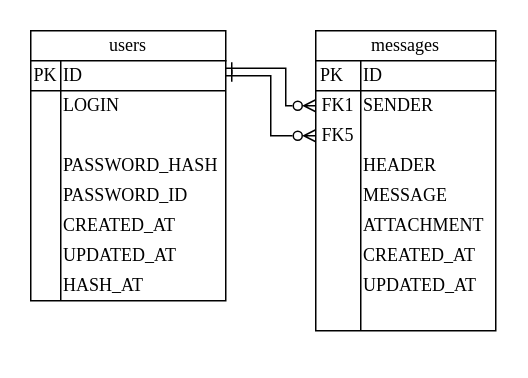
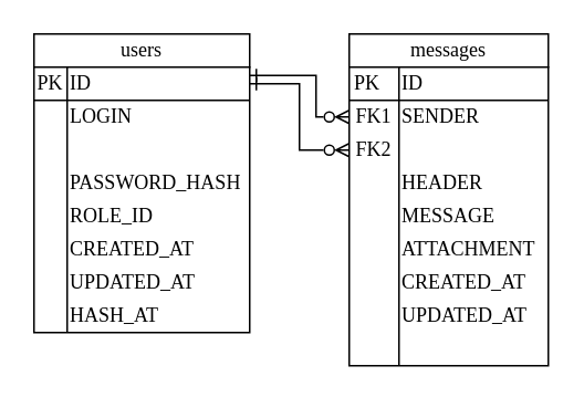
  <mxCell id="0" />
  <mxCell id="1" parent="0" />
  <mxCell id="2" value="" style="group" parent="1" vertex="1" connectable="0"><mxGeometry x="210" y="20" width="120" height="210" as="geometry" /></mxCell>
  <mxCell id="3" value="" style="rounded=0;whiteSpace=wrap;html=1;fontFamily=Times New Roman;" parent="2" vertex="1"><mxGeometry width="120" height="20" as="geometry" /></mxCell>
  <mxCell id="4" value="" style="shape=internalStorage;whiteSpace=wrap;html=1;backgroundOutline=1;fontFamily=Times New Roman;dx=30;dy=20;" parent="2" vertex="1"><mxGeometry y="20" width="120" height="180" as="geometry" /></mxCell>
  <mxCell id="5" value="messages" style="text;html=1;align=center;verticalAlign=middle;whiteSpace=wrap;rounded=0;fontFamily=Times New Roman;" parent="2" vertex="1"><mxGeometry width="120" height="20" as="geometry" /></mxCell>
  <mxCell id="6" value="PK" style="text;html=1;align=center;verticalAlign=middle;whiteSpace=wrap;rounded=0;fontFamily=Times New Roman;" parent="2" vertex="1"><mxGeometry y="20" width="22.222" height="20" as="geometry" /></mxCell>
  <mxCell id="7" value="ID" style="text;html=1;align=left;verticalAlign=middle;whiteSpace=wrap;rounded=0;fontFamily=Times New Roman;" parent="2" vertex="1"><mxGeometry x="30" y="20" width="70" height="20" as="geometry" /></mxCell>
  <mxCell id="8" value="SENDER" style="text;html=1;align=left;verticalAlign=middle;whiteSpace=wrap;rounded=0;fontFamily=Times New Roman;" parent="2" vertex="1"><mxGeometry x="30" y="40" width="70" height="20" as="geometry" /></mxCell>
  <mxCell id="9" value="FK1" style="text;html=1;align=center;verticalAlign=middle;whiteSpace=wrap;rounded=0;fontFamily=Times New Roman;" parent="2" vertex="1"><mxGeometry y="40" width="30" height="20" as="geometry" /></mxCell>
  <mxCell id="10" value="MESSAGE" style="text;html=1;align=left;verticalAlign=middle;whiteSpace=wrap;rounded=0;fontFamily=Times New Roman;" parent="2" vertex="1"><mxGeometry x="30" y="100" width="70" height="20" as="geometry" /></mxCell>
  <mxCell id="11" value="HEADER" style="text;html=1;align=left;verticalAlign=middle;whiteSpace=wrap;rounded=0;fontFamily=Times New Roman;" parent="2" vertex="1"><mxGeometry x="30" y="80" width="70" height="20" as="geometry" /></mxCell>
  <mxCell id="12" value="ATTACHMENT" style="text;html=1;align=left;verticalAlign=middle;whiteSpace=wrap;rounded=0;fontFamily=Times New Roman;" parent="2" vertex="1"><mxGeometry x="30" y="120" width="70" height="20" as="geometry" /></mxCell>
  <mxCell id="13" value="CREATED_AT" style="text;html=1;align=left;verticalAlign=middle;whiteSpace=wrap;rounded=0;fontFamily=Times New Roman;" parent="2" vertex="1"><mxGeometry x="30" y="140" width="70" height="20" as="geometry" /></mxCell>
  <mxCell id="14" value="UPDATED_AT" style="text;html=1;align=left;verticalAlign=middle;whiteSpace=wrap;rounded=0;fontFamily=Times New Roman;" parent="2" vertex="1"><mxGeometry x="30" y="160" width="70" height="20" as="geometry" /></mxCell>
- <mxCell id="15" value="FK5" style="text;html=1;align=center;verticalAlign=middle;whiteSpace=wrap;rounded=0;fontFamily=Times New Roman;" parent="2" vertex="1"><mxGeometry y="60" width="30" height="20" as="geometry" /></mxCell>
+ <mxCell id="15" value="FK2" style="text;html=1;align=center;verticalAlign=middle;whiteSpace=wrap;rounded=0;fontFamily=Times New Roman;" parent="2" vertex="1"><mxGeometry y="60" width="30" height="20" as="geometry" /></mxCell>
  <mxCell id="16" style="edgeStyle=orthogonalEdgeStyle;rounded=0;orthogonalLoop=1;jettySize=auto;html=1;exitX=1;exitY=0.25;exitDx=0;exitDy=0;entryX=0;entryY=0.5;entryDx=0;entryDy=0;fontFamily=Times New Roman;fontSize=12;fontColor=default;startArrow=ERone;startFill=0;endArrow=ERzeroToMany;endFill=0;" parent="1" source="23" target="9" edge="1"><mxGeometry relative="1" as="geometry"><Array as="points"><mxPoint x="190" y="45" /><mxPoint x="190" y="70" /></Array></mxGeometry></mxCell>
  <mxCell id="17" style="edgeStyle=orthogonalEdgeStyle;rounded=0;orthogonalLoop=1;jettySize=auto;html=1;exitX=1;exitY=0.5;exitDx=0;exitDy=0;entryX=0;entryY=0.5;entryDx=0;entryDy=0;fontFamily=Times New Roman;fontSize=12;fontColor=default;startArrow=ERone;startFill=0;endArrow=ERzeroToMany;endFill=0;" parent="1" source="23" edge="1"><mxGeometry relative="1" as="geometry"><Array as="points"><mxPoint x="180" y="50" /><mxPoint x="180" y="90" /></Array><mxPoint x="210" y="90" as="targetPoint" /></mxGeometry></mxCell>
  <mxCell id="18" value="" style="group" parent="1" vertex="1" connectable="0"><mxGeometry x="20" y="20" width="130" height="180" as="geometry" /></mxCell>
  <mxCell id="19" value="" style="rounded=0;whiteSpace=wrap;html=1;fontFamily=Times New Roman;" parent="18" vertex="1"><mxGeometry width="130" height="20" as="geometry" /></mxCell>
  <mxCell id="20" value="" style="shape=internalStorage;whiteSpace=wrap;html=1;backgroundOutline=1;fontFamily=Times New Roman;" parent="18" vertex="1"><mxGeometry y="20" width="130" height="160" as="geometry" /></mxCell>
  <mxCell id="21" value="users" style="text;html=1;align=center;verticalAlign=middle;whiteSpace=wrap;rounded=0;fontFamily=Times New Roman;" parent="18" vertex="1"><mxGeometry width="130" height="20" as="geometry" /></mxCell>
  <mxCell id="22" value="PK" style="text;html=1;align=center;verticalAlign=middle;whiteSpace=wrap;rounded=0;fontFamily=Times New Roman;" parent="18" vertex="1"><mxGeometry y="20" width="20" height="20" as="geometry" /></mxCell>
  <mxCell id="23" value="ID" style="text;html=1;align=left;verticalAlign=middle;whiteSpace=wrap;rounded=0;fontFamily=Times New Roman;" parent="18" vertex="1"><mxGeometry x="20" y="20" width="110" height="20" as="geometry" /></mxCell>
  <mxCell id="24" value="LOGIN" style="text;html=1;align=left;verticalAlign=middle;whiteSpace=wrap;rounded=0;fontFamily=Times New Roman;" parent="18" vertex="1"><mxGeometry x="20" y="40" width="100" height="20" as="geometry" /></mxCell>
  <mxCell id="25" value="PASSWORD_HASH" style="text;html=1;align=left;verticalAlign=middle;whiteSpace=wrap;rounded=0;fontFamily=Times New Roman;" parent="18" vertex="1"><mxGeometry x="20" y="80" width="100" height="20" as="geometry" /></mxCell>
- <mxCell id="26" value="PASSWORD_ID" style="text;html=1;align=left;verticalAlign=middle;whiteSpace=wrap;rounded=0;fontFamily=Times New Roman;" parent="18" vertex="1"><mxGeometry x="20" y="100" width="100" height="20" as="geometry" /></mxCell>
+ <mxCell id="26" value="ROLE_ID" style="text;html=1;align=left;verticalAlign=middle;whiteSpace=wrap;rounded=0;fontFamily=Times New Roman;" parent="18" vertex="1"><mxGeometry x="20" y="100" width="100" height="20" as="geometry" /></mxCell>
  <mxCell id="27" value="CREATED_AT" style="text;html=1;align=left;verticalAlign=middle;whiteSpace=wrap;rounded=0;fontFamily=Times New Roman;" parent="18" vertex="1"><mxGeometry x="20" y="120" width="100" height="20" as="geometry" /></mxCell>
  <mxCell id="28" value="UPDATED_AT" style="text;html=1;align=left;verticalAlign=middle;whiteSpace=wrap;rounded=0;fontFamily=Times New Roman;" parent="18" vertex="1"><mxGeometry x="20" y="140" width="100" height="20" as="geometry" /></mxCell>
  <mxCell id="29" value="HASH_AT" style="text;html=1;align=left;verticalAlign=middle;whiteSpace=wrap;rounded=0;fontFamily=Times New Roman;" parent="18" vertex="1"><mxGeometry x="20" y="160" width="100" height="20" as="geometry" /></mxCell>
